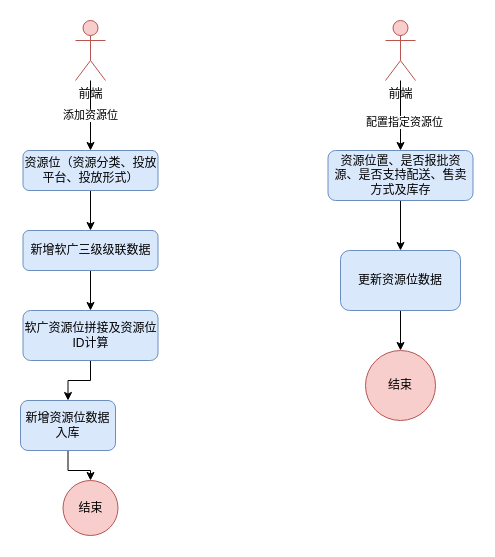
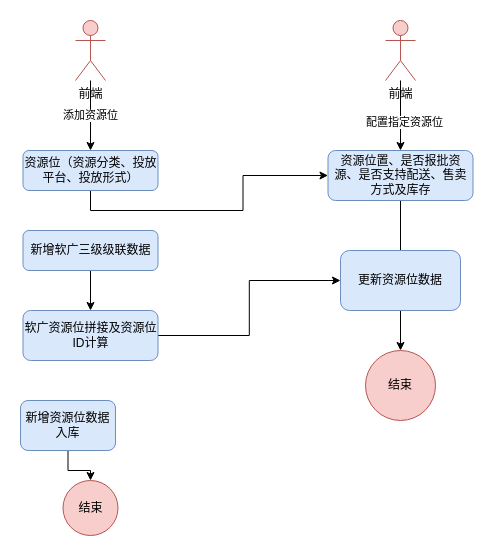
  <mxCell id="0" />
  <mxCell id="1" parent="0" />
  <mxCell id="2" value="添加资源位" style="edgeStyle=orthogonalEdgeStyle;rounded=0;orthogonalLoop=1;jettySize=auto;html=1;" edge="1" parent="1" source="3" target="5"><mxGeometry relative="1" as="geometry" /></mxCell>
  <mxCell id="3" value="前端" style="shape=umlActor;verticalLabelPosition=bottom;verticalAlign=top;html=1;fillColor=#f8cecc;strokeColor=#b85450;" vertex="1" parent="1"><mxGeometry x="75" y="20" width="30" height="60" as="geometry" /></mxCell>
- <mxCell id="4" style="edgeStyle=orthogonalEdgeStyle;rounded=0;orthogonalLoop=1;jettySize=auto;html=1;exitX=0.5;exitY=1;exitDx=0;exitDy=0;" edge="1" parent="1" source="5" target="7"><mxGeometry relative="1" as="geometry" /></mxCell>
+ <mxCell id="4" style="edgeStyle=orthogonalEdgeStyle;rounded=0;orthogonalLoop=1;jettySize=auto;html=1;exitX=0.5;exitY=1;exitDx=0;exitDy=0;" edge="1" parent="1" source="5" target="17"><mxGeometry relative="1" as="geometry" /></mxCell>
  <mxCell id="5" value="资源位（资源分类、投放平台、投放形式）" style="rounded=1;whiteSpace=wrap;html=1;fillColor=#dae8fc;strokeColor=#6c8ebf;" vertex="1" parent="1"><mxGeometry x="22.5" y="150" width="135" height="40" as="geometry" /></mxCell>
  <mxCell id="6" style="edgeStyle=orthogonalEdgeStyle;rounded=0;orthogonalLoop=1;jettySize=auto;html=1;entryX=0.5;entryY=0;entryDx=0;entryDy=0;" edge="1" parent="1" source="7" target="9"><mxGeometry relative="1" as="geometry" /></mxCell>
  <mxCell id="7" value="新增软广三级级联数据" style="rounded=1;whiteSpace=wrap;html=1;fillColor=#dae8fc;strokeColor=#6c8ebf;" vertex="1" parent="1"><mxGeometry x="22.5" y="230" width="135" height="40" as="geometry" /></mxCell>
- <mxCell id="8" style="edgeStyle=orthogonalEdgeStyle;rounded=0;orthogonalLoop=1;jettySize=auto;html=1;" edge="1" parent="1" source="9" target="11"><mxGeometry relative="1" as="geometry" /></mxCell>
+ <mxCell id="8" style="edgeStyle=orthogonalEdgeStyle;rounded=0;orthogonalLoop=1;jettySize=auto;html=1;" edge="1" parent="1" source="9" target="20"><mxGeometry relative="1" as="geometry" /></mxCell>
  <mxCell id="9" value="软广资源位拼接及资源位ID计算" style="rounded=1;whiteSpace=wrap;html=1;fillColor=#dae8fc;strokeColor=#6c8ebf;" vertex="1" parent="1"><mxGeometry x="22.5" y="310" width="135" height="50" as="geometry" /></mxCell>
  <mxCell id="10" style="edgeStyle=orthogonalEdgeStyle;rounded=0;orthogonalLoop=1;jettySize=auto;html=1;" edge="1" parent="1" source="11" target="12"><mxGeometry relative="1" as="geometry" /></mxCell>
  <mxCell id="11" value="新增资源位数据入库" style="rounded=1;whiteSpace=wrap;html=1;fillColor=#dae8fc;strokeColor=#6c8ebf;" vertex="1" parent="1"><mxGeometry x="20" y="400" width="95" height="50" as="geometry" /></mxCell>
  <mxCell id="12" value="结束" style="ellipse;whiteSpace=wrap;html=1;aspect=fixed;fillColor=#f8cecc;strokeColor=#b85450;" vertex="1" parent="1"><mxGeometry x="62.5" y="480" width="55" height="55" as="geometry" /></mxCell>
  <mxCell id="13" style="edgeStyle=orthogonalEdgeStyle;rounded=0;orthogonalLoop=1;jettySize=auto;html=1;entryX=0.5;entryY=0;entryDx=0;entryDy=0;" edge="1" parent="1" source="15" target="17"><mxGeometry relative="1" as="geometry" /></mxCell>
  <mxCell id="14" value="配置指定资源位" style="edgeLabel;html=1;align=center;verticalAlign=middle;resizable=0;points=[];" vertex="1" connectable="0" parent="13"><mxGeometry x="0.171" y="3" relative="1" as="geometry"><mxPoint as="offset" /></mxGeometry></mxCell>
  <mxCell id="15" value="前端" style="shape=umlActor;verticalLabelPosition=bottom;verticalAlign=top;html=1;outlineConnect=0;fillColor=#f8cecc;strokeColor=#b85450;" vertex="1" parent="1"><mxGeometry x="385" y="20" width="30" height="60" as="geometry" /></mxCell>
- <mxCell id="16" style="edgeStyle=orthogonalEdgeStyle;rounded=0;orthogonalLoop=1;jettySize=auto;html=1;exitX=0.5;exitY=1;exitDx=0;exitDy=0;entryX=0.5;entryY=0;entryDx=0;entryDy=0;" edge="1" parent="1" source="17" target="20"><mxGeometry relative="1" as="geometry" /></mxCell>
+ <mxCell id="16" style="edgeStyle=orthogonalEdgeStyle;rounded=0;orthogonalLoop=1;jettySize=auto;html=1;exitX=0.5;exitY=1;exitDx=0;exitDy=0;entryX=0.5;entryY=0;entryDx=0;entryDy=0;endArrow=none;" edge="1" parent="1" source="17" target="20"><mxGeometry relative="1" as="geometry" /></mxCell>
  <mxCell id="17" value="资源位置、是否报批资源、是否支持配送、售卖方式及库存" style="rounded=1;whiteSpace=wrap;html=1;fillColor=#dae8fc;strokeColor=#6c8ebf;" vertex="1" parent="1"><mxGeometry x="327.5" y="150" width="145" height="50" as="geometry" /></mxCell>
  <mxCell id="18" value="结束" style="ellipse;whiteSpace=wrap;html=1;aspect=fixed;fillColor=#f8cecc;strokeColor=#b85450;" vertex="1" parent="1"><mxGeometry x="365" y="350" width="70" height="70" as="geometry" /></mxCell>
  <mxCell id="19" style="edgeStyle=orthogonalEdgeStyle;rounded=0;orthogonalLoop=1;jettySize=auto;html=1;entryX=0.5;entryY=0;entryDx=0;entryDy=0;" edge="1" parent="1" source="20" target="18"><mxGeometry relative="1" as="geometry" /></mxCell>
  <mxCell id="20" value="更新资源位数据" style="rounded=1;whiteSpace=wrap;html=1;fillColor=#dae8fc;strokeColor=#6c8ebf;" vertex="1" parent="1"><mxGeometry x="340" y="250" width="120" height="60" as="geometry" /></mxCell>
